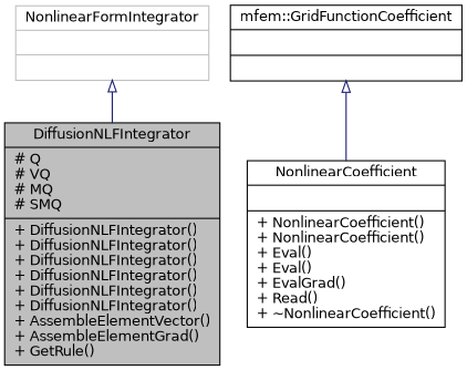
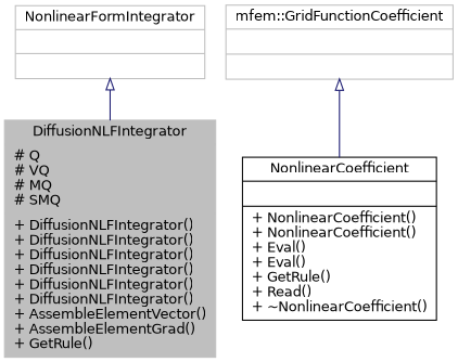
  digraph {
    node [color=black fontname=Helvetica fontsize=12 shape=record]
    edge [arrowtail=onormal color=midnightblue dir=back fontname=Helvetica fontsize=12 labelfontname=Helvetica labelfontsize=12 style=solid]
-   n1 [fillcolor=grey75 fontcolor=black height=0.2 label="{DiffusionNLFIntegrator\n|# Q\l# VQ\l# MQ\l# SMQ\l|+ DiffusionNLFIntegrator()\l+ DiffusionNLFIntegrator()\l+ DiffusionNLFIntegrator()\l+ DiffusionNLFIntegrator()\l+ DiffusionNLFIntegrator()\l+ DiffusionNLFIntegrator()\l+ AssembleElementVector()\l+ AssembleElementGrad()\l+ GetRule()\l}" style=filled width=0.4]
+   n1 [color=grey75 fillcolor=grey75 fontcolor=black height=0.2 label="{DiffusionNLFIntegrator\n|# Q\l# VQ\l# MQ\l# SMQ\l|+ DiffusionNLFIntegrator()\l+ DiffusionNLFIntegrator()\l+ DiffusionNLFIntegrator()\l+ DiffusionNLFIntegrator()\l+ DiffusionNLFIntegrator()\l+ DiffusionNLFIntegrator()\l+ AssembleElementVector()\l+ AssembleElementGrad()\l+ GetRule()\l}" style=filled width=0.4]
    n2 [color=grey75 height=0.2 label="{NonlinearFormIntegrator\n||}" width=0.4]
-   n3 [height=0.2 label="{NonlinearCoefficient\n||+ NonlinearCoefficient()\l+ NonlinearCoefficient()\l+ Eval()\l+ Eval()\l+ EvalGrad()\l+ Read()\l+ ~NonlinearCoefficient()\l}" width=0.4]
-   n4 [height=0.2 label="{mfem::GridFunctionCoefficient\n||}" width=0.4]
+   n3 [height=0.2 label="{NonlinearCoefficient\n||+ NonlinearCoefficient()\l+ NonlinearCoefficient()\l+ Eval()\l+ Eval()\l+ GetRule()\l+ Read()\l+ ~NonlinearCoefficient()\l}" width=0.4]
+   n4 [color=grey75 height=0.2 label="{mfem::GridFunctionCoefficient\n||}" width=0.4]
    n2 -> n1
    n4 -> n3
  }
